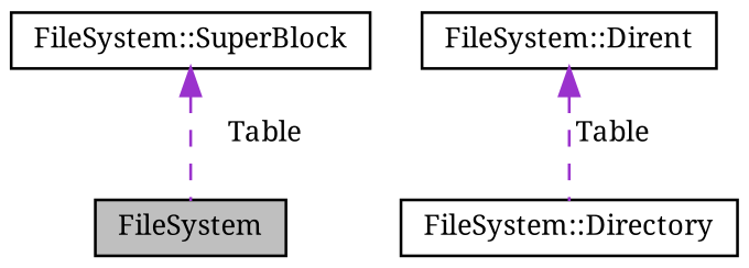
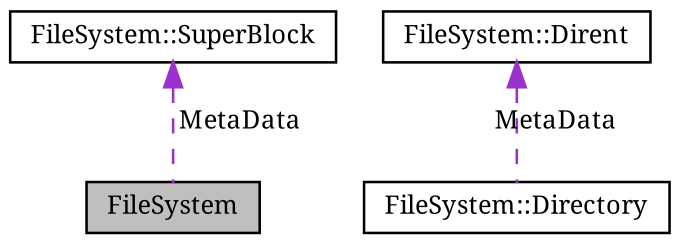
  digraph {
    fontname="Noto Serif"
    node [color=black fillcolor=white fontname="Noto Serif" fontsize=10 shape=record style=filled]
    edge [color=darkorchid3 dir=back fontname="Noto Serif" fontsize=10 labelfontname=Helvetica labelfontsize=10 style=dashed]
    n1 [fillcolor=grey75 fontcolor=black height=0.2 label=FileSystem width=0.4]
    n2 [height=0.2 label="FileSystem::SuperBlock" width=0.4]
    n3 [height=0.2 label="FileSystem::Directory" width=0.4]
    n4 [height=0.2 label="FileSystem::Dirent" width=0.4]
-   n2 -> n1 [label=" Table"]
-   n4 -> n3 [label=" Table"]
+   n2 -> n1 [label=" MetaData"]
+   n4 -> n3 [label=" MetaData"]
  }
